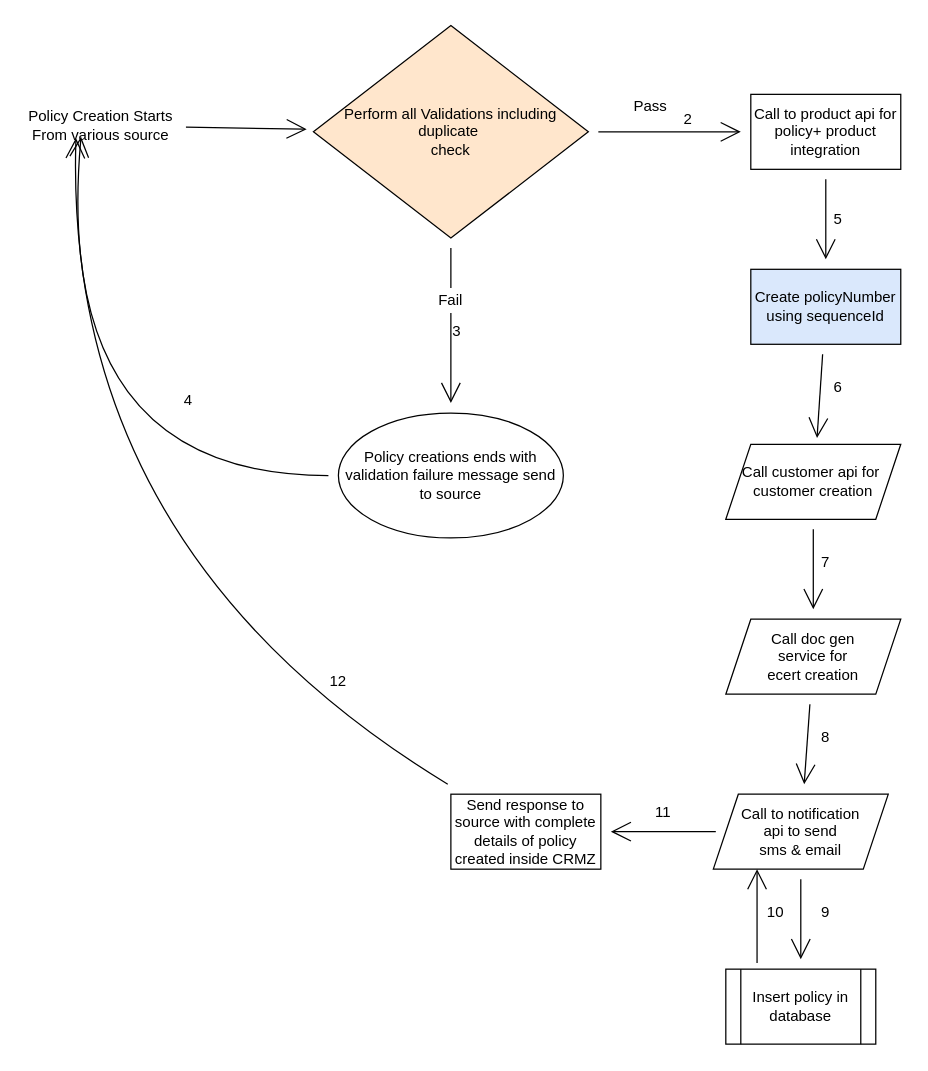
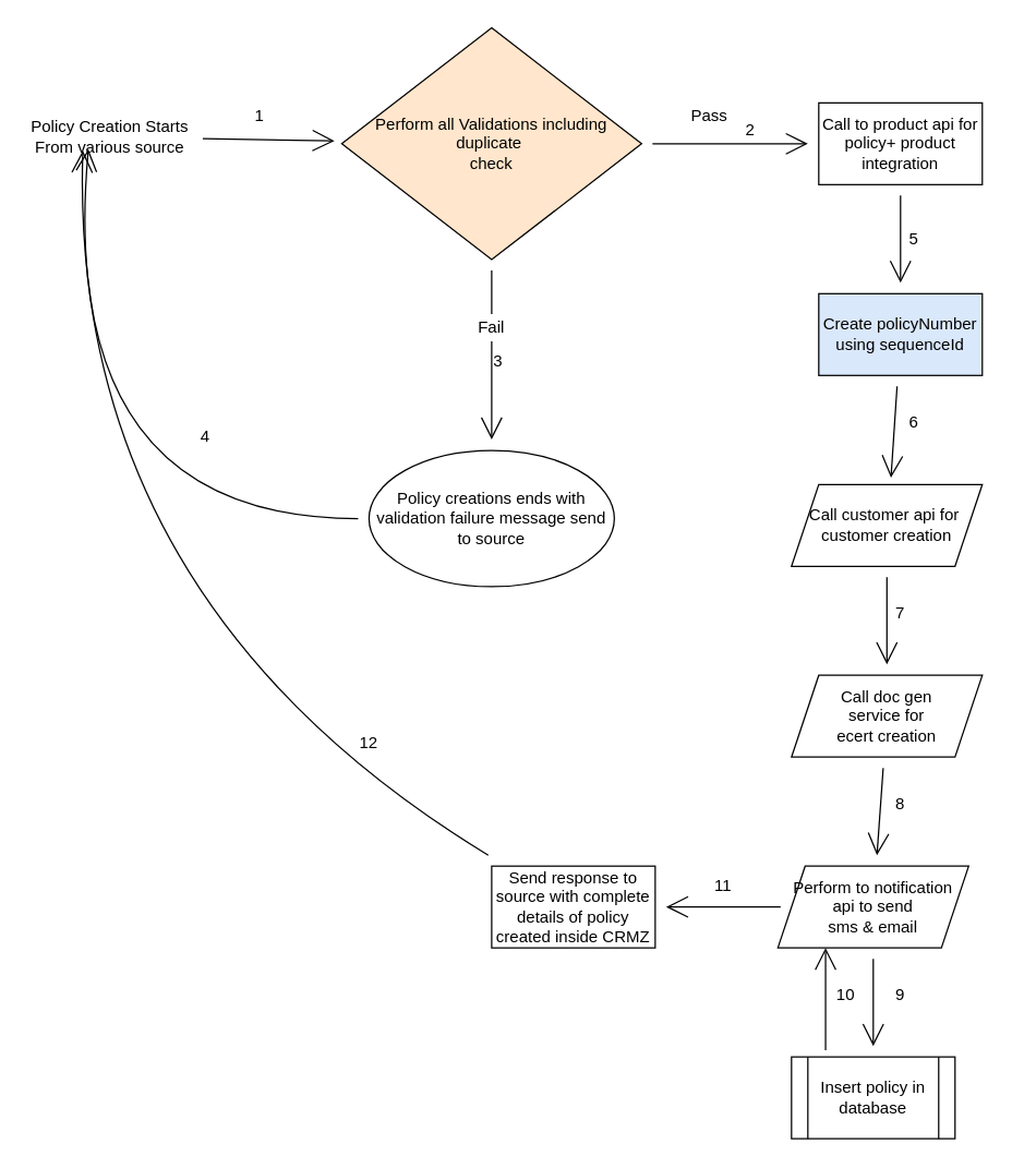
  <mxCell id="0" />
  <mxCell id="1" parent="0" />
  <mxCell id="2" value="" style="edgeStyle=none;curved=1;rounded=0;orthogonalLoop=1;jettySize=auto;html=1;endArrow=open;startSize=14;endSize=14;sourcePerimeterSpacing=8;targetPerimeterSpacing=8;" parent="1" source="3" target="6" edge="1"><mxGeometry relative="1" as="geometry" /></mxCell>
  <mxCell id="3" value="Policy Creation Starts&lt;br&gt;From various source" style="text;html=1;strokeColor=none;fillColor=none;align=center;verticalAlign=middle;whiteSpace=wrap;rounded=0;hachureGap=4;pointerEvents=0;" parent="1" vertex="1"><mxGeometry x="20" y="90" width="120" height="20" as="geometry" /></mxCell>
  <mxCell id="4" value="" style="edgeStyle=none;curved=1;rounded=0;orthogonalLoop=1;jettySize=auto;html=1;endArrow=open;startSize=14;endSize=14;sourcePerimeterSpacing=8;targetPerimeterSpacing=8;" parent="1" source="6" target="8" edge="1"><mxGeometry relative="1" as="geometry" /></mxCell>
  <mxCell id="5" value="" style="edgeStyle=none;curved=1;rounded=0;orthogonalLoop=1;jettySize=auto;html=1;endArrow=open;startSize=14;endSize=14;targetPerimeterSpacing=8;startArrow=none;" parent="1" source="12" target="11" edge="1"><mxGeometry relative="1" as="geometry" /></mxCell>
  <mxCell id="6" value="Perform all Validations including duplicate&amp;nbsp;&lt;br&gt;check" style="rhombus;whiteSpace=wrap;html=1;hachureGap=4;pointerEvents=0;fillColor=#ffe6cc;" parent="1" vertex="1"><mxGeometry x="250" y="20" width="220" height="170" as="geometry" /></mxCell>
  <mxCell id="7" value="" style="edgeStyle=none;curved=1;rounded=0;orthogonalLoop=1;jettySize=auto;html=1;endArrow=open;startSize=14;endSize=14;sourcePerimeterSpacing=8;targetPerimeterSpacing=8;" parent="1" source="8" target="15" edge="1"><mxGeometry relative="1" as="geometry" /></mxCell>
  <mxCell id="8" value="Call to product api for policy+ product integration" style="whiteSpace=wrap;html=1;hachureGap=4;" parent="1" vertex="1"><mxGeometry x="600" y="75" width="120" height="60" as="geometry" /></mxCell>
  <mxCell id="9" value="Pass" style="text;html=1;strokeColor=none;fillColor=none;align=center;verticalAlign=middle;whiteSpace=wrap;rounded=0;hachureGap=4;pointerEvents=0;" parent="1" vertex="1"><mxGeometry x="500" y="75" width="40" height="20" as="geometry" /></mxCell>
  <mxCell id="10" style="edgeStyle=none;curved=1;rounded=0;orthogonalLoop=1;jettySize=auto;html=1;entryX=0.367;entryY=0.95;entryDx=0;entryDy=0;entryPerimeter=0;endArrow=open;startSize=14;endSize=14;sourcePerimeterSpacing=8;targetPerimeterSpacing=8;" parent="1" source="11" target="3" edge="1"><mxGeometry relative="1" as="geometry"><Array as="points"><mxPoint x="40" y="380" /></Array></mxGeometry></mxCell>
  <mxCell id="11" value="Policy creations ends with validation failure message send to source" style="ellipse;whiteSpace=wrap;html=1;hachureGap=4;" parent="1" vertex="1"><mxGeometry x="270" y="330" width="180" height="100" as="geometry" /></mxCell>
  <mxCell id="12" value="Fail" style="text;html=1;strokeColor=none;fillColor=none;align=center;verticalAlign=middle;whiteSpace=wrap;rounded=0;hachureGap=4;pointerEvents=0;" parent="1" vertex="1"><mxGeometry x="340" y="230" width="40" height="20" as="geometry" /></mxCell>
  <mxCell id="13" value="" style="edgeStyle=none;curved=1;rounded=0;orthogonalLoop=1;jettySize=auto;html=1;endArrow=none;startSize=14;endSize=14;sourcePerimeterSpacing=8;" parent="1" source="6" target="12" edge="1"><mxGeometry relative="1" as="geometry"><mxPoint x="360" y="198" as="sourcePoint" /><mxPoint x="360" y="317" as="targetPoint" /></mxGeometry></mxCell>
  <mxCell id="14" value="" style="edgeStyle=none;curved=1;rounded=0;orthogonalLoop=1;jettySize=auto;html=1;endArrow=open;startSize=14;endSize=14;sourcePerimeterSpacing=8;targetPerimeterSpacing=8;" parent="1" source="15" edge="1"><mxGeometry relative="1" as="geometry"><mxPoint x="653" y="350" as="targetPoint" /></mxGeometry></mxCell>
  <mxCell id="15" value="Create policyNumber&lt;br&gt;using sequenceId" style="whiteSpace=wrap;html=1;hachureGap=4;fillColor=#dae8fc;" parent="1" vertex="1"><mxGeometry x="600" y="215" width="120" height="60" as="geometry" /></mxCell>
  <mxCell id="16" value="" style="edgeStyle=none;curved=1;rounded=0;orthogonalLoop=1;jettySize=auto;html=1;endArrow=open;startSize=14;endSize=14;sourcePerimeterSpacing=8;targetPerimeterSpacing=8;" parent="1" source="17" target="19" edge="1"><mxGeometry relative="1" as="geometry" /></mxCell>
  <mxCell id="17" value="Call customer api for&amp;nbsp;&lt;br&gt;customer creation" style="shape=parallelogram;perimeter=parallelogramPerimeter;whiteSpace=wrap;html=1;fixedSize=1;hachureGap=4;" parent="1" vertex="1"><mxGeometry x="580" y="355" width="140" height="60" as="geometry" /></mxCell>
  <mxCell id="18" value="" style="edgeStyle=none;curved=1;rounded=0;orthogonalLoop=1;jettySize=auto;html=1;endArrow=open;startSize=14;endSize=14;sourcePerimeterSpacing=8;targetPerimeterSpacing=8;" parent="1" source="19" target="22" edge="1"><mxGeometry relative="1" as="geometry" /></mxCell>
  <mxCell id="19" value="Call doc gen &lt;br&gt;service for &lt;br&gt;ecert creation" style="shape=parallelogram;perimeter=parallelogramPerimeter;whiteSpace=wrap;html=1;fixedSize=1;hachureGap=4;" parent="1" vertex="1"><mxGeometry x="580" y="495" width="140" height="60" as="geometry" /></mxCell>
  <mxCell id="20" value="" style="edgeStyle=none;curved=1;rounded=0;orthogonalLoop=1;jettySize=auto;html=1;endArrow=open;startSize=14;endSize=14;sourcePerimeterSpacing=8;targetPerimeterSpacing=8;" parent="1" source="22" target="24" edge="1"><mxGeometry relative="1" as="geometry" /></mxCell>
  <mxCell id="21" value="" style="edgeStyle=none;curved=1;rounded=0;orthogonalLoop=1;jettySize=auto;html=1;endArrow=open;startSize=14;endSize=14;sourcePerimeterSpacing=8;targetPerimeterSpacing=8;" parent="1" source="22" target="26" edge="1"><mxGeometry relative="1" as="geometry" /></mxCell>
- <mxCell id="22" value="Call to notification &lt;br&gt;api to send &lt;br&gt;sms &amp;amp; email" style="shape=parallelogram;perimeter=parallelogramPerimeter;whiteSpace=wrap;html=1;fixedSize=1;hachureGap=4;" parent="1" vertex="1"><mxGeometry x="570" y="635" width="140" height="60" as="geometry" /></mxCell>
+ <mxCell id="22" value="Perform to notification &lt;br&gt;api to send &lt;br&gt;sms &amp;amp; email" style="shape=parallelogram;perimeter=parallelogramPerimeter;whiteSpace=wrap;html=1;fixedSize=1;hachureGap=4;" parent="1" vertex="1"><mxGeometry x="570" y="635" width="140" height="60" as="geometry" /></mxCell>
  <mxCell id="23" style="edgeStyle=none;curved=1;rounded=0;orthogonalLoop=1;jettySize=auto;html=1;entryX=0.25;entryY=1;entryDx=0;entryDy=0;endArrow=open;startSize=14;endSize=14;sourcePerimeterSpacing=8;targetPerimeterSpacing=8;" parent="1" target="22" edge="1"><mxGeometry relative="1" as="geometry"><mxPoint x="605" y="770" as="sourcePoint" /></mxGeometry></mxCell>
  <mxCell id="24" value="Insert policy in database" style="shape=process;whiteSpace=wrap;html=1;backgroundOutline=1;hachureGap=4;" parent="1" vertex="1"><mxGeometry x="580" y="775" width="120" height="60" as="geometry" /></mxCell>
  <mxCell id="25" style="edgeStyle=none;curved=1;rounded=0;orthogonalLoop=1;jettySize=auto;html=1;endArrow=open;startSize=14;endSize=14;sourcePerimeterSpacing=8;targetPerimeterSpacing=8;" parent="1" source="26" edge="1"><mxGeometry relative="1" as="geometry"><mxPoint x="60" y="110" as="targetPoint" /><Array as="points"><mxPoint x="50" y="440" /></Array></mxGeometry></mxCell>
  <mxCell id="26" value="Send response to source with complete details of policy created inside CRMZ" style="whiteSpace=wrap;html=1;hachureGap=4;" parent="1" vertex="1"><mxGeometry x="360" y="635" width="120" height="60" as="geometry" /></mxCell>
+ <mxCell id="27" value="1" style="text;html=1;strokeColor=none;fillColor=none;align=center;verticalAlign=middle;whiteSpace=wrap;rounded=0;hachureGap=4;pointerEvents=0;" parent="1" vertex="1"><mxGeometry x="170" y="75" width="40" height="20" as="geometry" /></mxCell>
  <mxCell id="28" value="3" style="text;html=1;strokeColor=none;fillColor=none;align=center;verticalAlign=middle;whiteSpace=wrap;rounded=0;hachureGap=4;pointerEvents=0;" parent="1" vertex="1"><mxGeometry x="345" y="255" width="40" height="20" as="geometry" /></mxCell>
  <mxCell id="29" value="2" style="text;html=1;strokeColor=none;fillColor=none;align=center;verticalAlign=middle;whiteSpace=wrap;rounded=0;hachureGap=4;pointerEvents=0;" parent="1" vertex="1"><mxGeometry x="530" y="85" width="40" height="20" as="geometry" /></mxCell>
  <mxCell id="30" value="8" style="text;html=1;strokeColor=none;fillColor=none;align=center;verticalAlign=middle;whiteSpace=wrap;rounded=0;hachureGap=4;pointerEvents=0;" parent="1" vertex="1"><mxGeometry x="640" y="580" width="40" height="20" as="geometry" /></mxCell>
  <mxCell id="31" value="7" style="text;html=1;strokeColor=none;fillColor=none;align=center;verticalAlign=middle;whiteSpace=wrap;rounded=0;hachureGap=4;pointerEvents=0;" parent="1" vertex="1"><mxGeometry x="640" y="440" width="40" height="20" as="geometry" /></mxCell>
  <mxCell id="32" value="6" style="text;html=1;strokeColor=none;fillColor=none;align=center;verticalAlign=middle;whiteSpace=wrap;rounded=0;hachureGap=4;pointerEvents=0;" parent="1" vertex="1"><mxGeometry x="650" y="300" width="40" height="20" as="geometry" /></mxCell>
  <mxCell id="33" value="5" style="text;html=1;strokeColor=none;fillColor=none;align=center;verticalAlign=middle;whiteSpace=wrap;rounded=0;hachureGap=4;pointerEvents=0;" parent="1" vertex="1"><mxGeometry x="650" y="165" width="40" height="20" as="geometry" /></mxCell>
  <mxCell id="34" value="12" style="text;html=1;strokeColor=none;fillColor=none;align=center;verticalAlign=middle;whiteSpace=wrap;rounded=0;hachureGap=4;pointerEvents=0;" parent="1" vertex="1"><mxGeometry x="250" y="535" width="40" height="20" as="geometry" /></mxCell>
  <mxCell id="35" value="9" style="text;html=1;strokeColor=none;fillColor=none;align=center;verticalAlign=middle;whiteSpace=wrap;rounded=0;hachureGap=4;pointerEvents=0;" parent="1" vertex="1"><mxGeometry x="640" y="720" width="40" height="20" as="geometry" /></mxCell>
  <mxCell id="36" value="11" style="text;html=1;strokeColor=none;fillColor=none;align=center;verticalAlign=middle;whiteSpace=wrap;rounded=0;hachureGap=4;pointerEvents=0;" parent="1" vertex="1"><mxGeometry x="510" y="640" width="40" height="20" as="geometry" /></mxCell>
  <mxCell id="37" value="4" style="text;html=1;strokeColor=none;fillColor=none;align=center;verticalAlign=middle;whiteSpace=wrap;rounded=0;hachureGap=4;pointerEvents=0;" parent="1" vertex="1"><mxGeometry x="130" y="310" width="40" height="20" as="geometry" /></mxCell>
  <mxCell id="38" value="10" style="text;html=1;strokeColor=none;fillColor=none;align=center;verticalAlign=middle;whiteSpace=wrap;rounded=0;hachureGap=4;pointerEvents=0;" parent="1" vertex="1"><mxGeometry x="600" y="720" width="40" height="20" as="geometry" /></mxCell>
